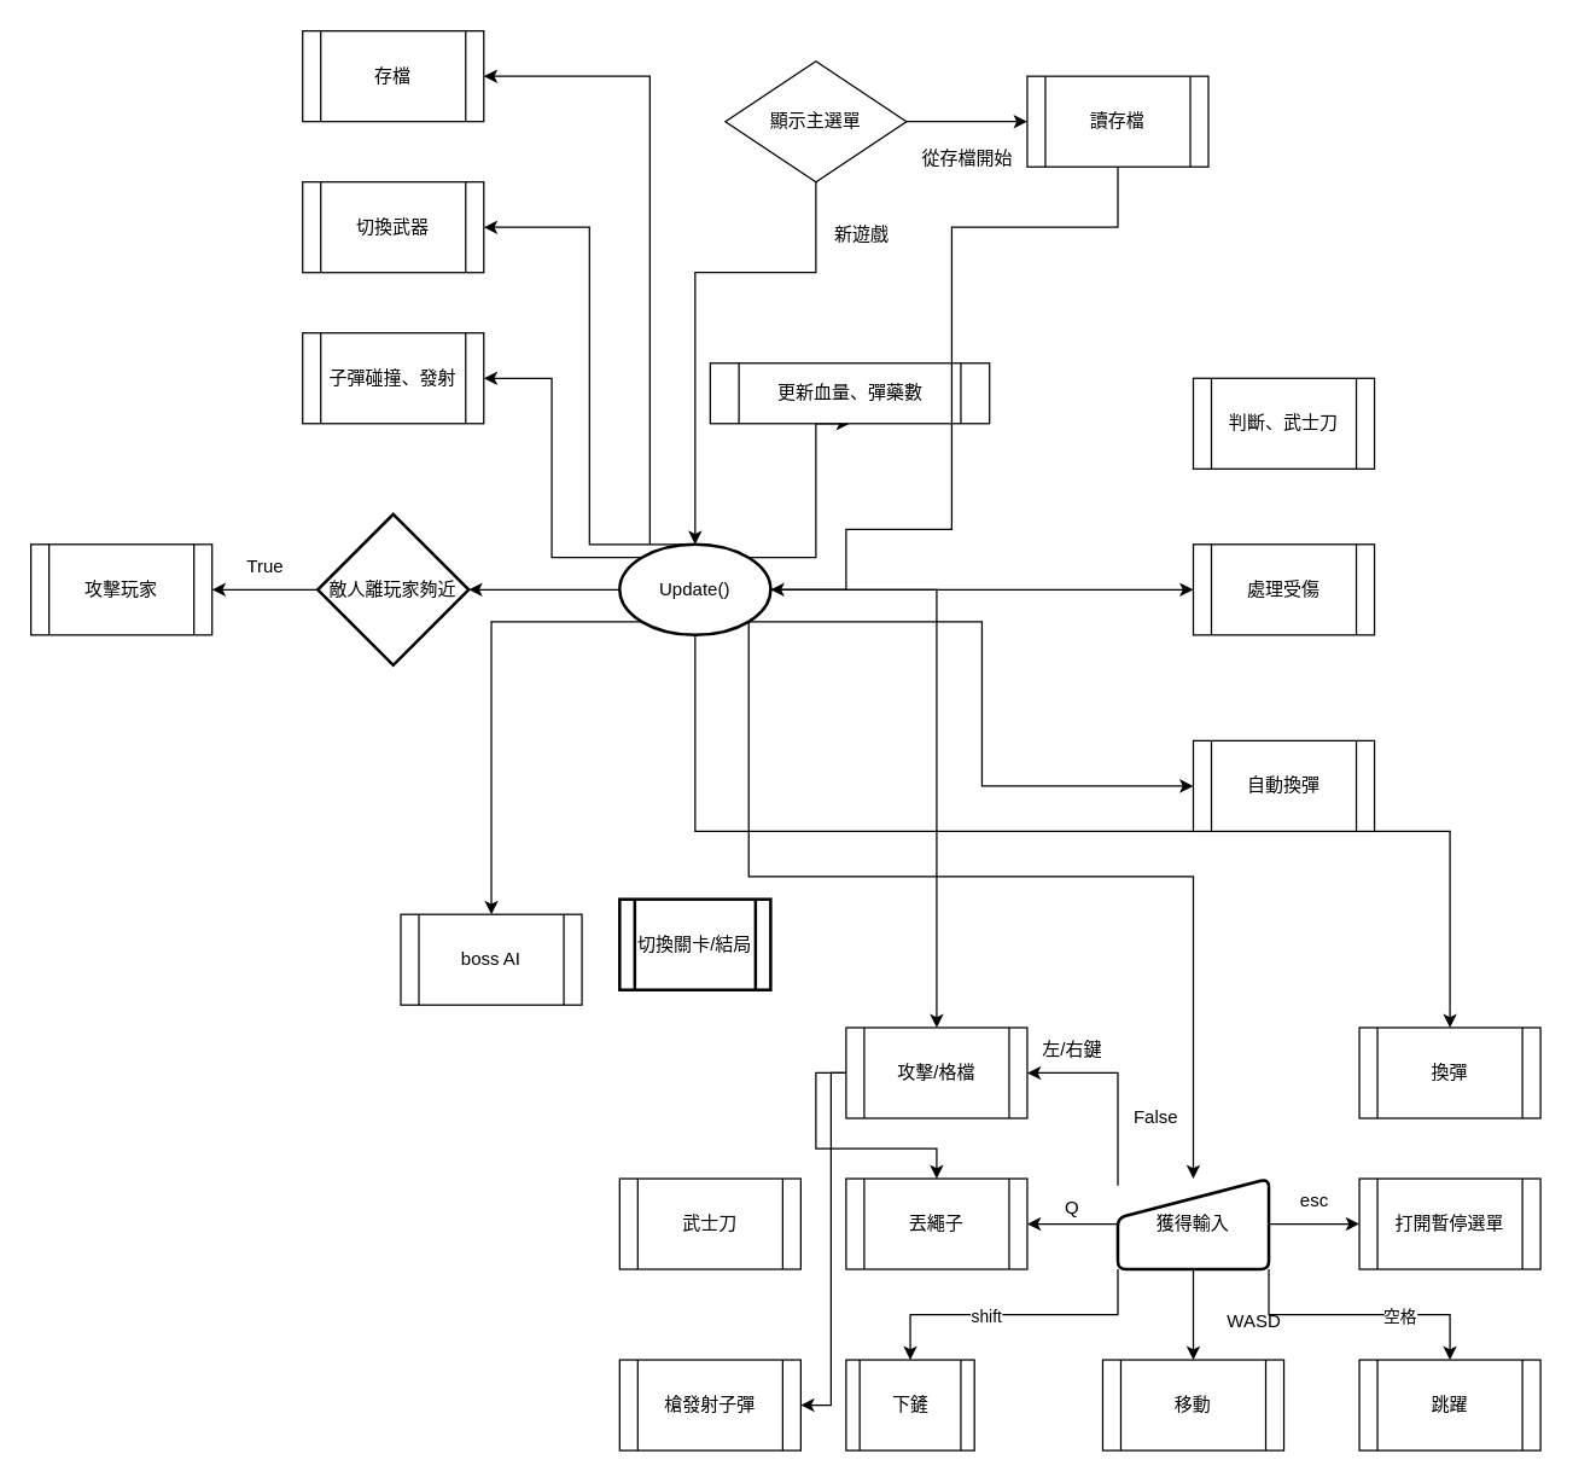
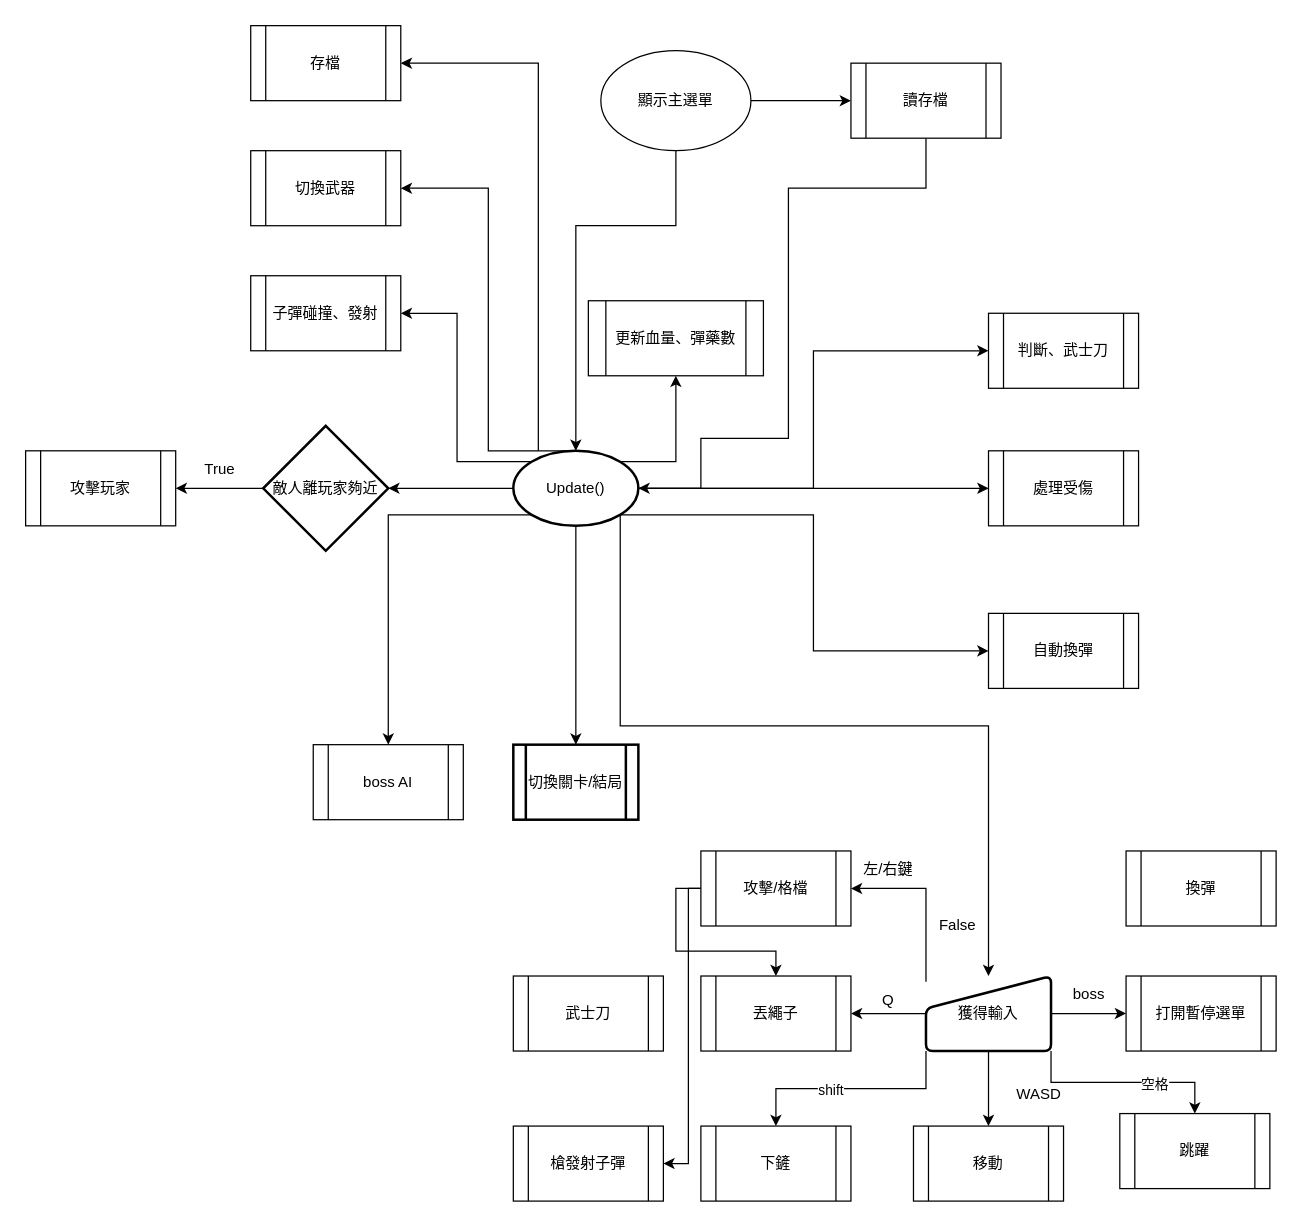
  <mxCell id="0" />
  <mxCell id="1" parent="0" />
  <mxCell id="2" style="edgeStyle=orthogonalEdgeStyle;rounded=0;orthogonalLoop=1;jettySize=auto;html=1;" parent="1" source="13" target="39" edge="1"><mxGeometry relative="1" as="geometry"><mxPoint x="740" y="390" as="targetPoint" /></mxGeometry></mxCell>
  <mxCell id="3" style="edgeStyle=orthogonalEdgeStyle;rounded=0;orthogonalLoop=1;jettySize=auto;html=1;entryX=0.5;entryY=0;entryDx=0;entryDy=0;exitX=0.855;exitY=0.855;exitDx=0;exitDy=0;exitPerimeter=0;" parent="1" source="13" target="22" edge="1"><mxGeometry relative="1" as="geometry"><Array as="points"><mxPoint x="496" y="580" /><mxPoint x="790" y="580" /></Array></mxGeometry></mxCell>
  <mxCell id="4" style="edgeStyle=orthogonalEdgeStyle;rounded=0;orthogonalLoop=1;jettySize=auto;html=1;exitX=0;exitY=0.5;exitDx=0;exitDy=0;exitPerimeter=0;" parent="1" source="13" target="42" edge="1"><mxGeometry relative="1" as="geometry"><mxPoint x="317" y="390" as="targetPoint" /></mxGeometry></mxCell>
  <mxCell id="5" style="edgeStyle=orthogonalEdgeStyle;rounded=0;orthogonalLoop=1;jettySize=auto;html=1;exitX=0.145;exitY=0.855;exitDx=0;exitDy=0;exitPerimeter=0;" parent="1" source="13" target="44" edge="1"><mxGeometry relative="1" as="geometry"><mxPoint x="310" y="535" as="targetPoint" /></mxGeometry></mxCell>
  <mxCell id="6" style="edgeStyle=orthogonalEdgeStyle;rounded=0;orthogonalLoop=1;jettySize=auto;html=1;exitX=0.855;exitY=0.145;exitDx=0;exitDy=0;exitPerimeter=0;entryX=0.5;entryY=1;entryDx=0;entryDy=0;" parent="1" source="13" target="45" edge="1"><mxGeometry relative="1" as="geometry"><Array as="points"><mxPoint x="540" y="369" /></Array></mxGeometry></mxCell>
  <mxCell id="7" style="edgeStyle=orthogonalEdgeStyle;rounded=0;orthogonalLoop=1;jettySize=auto;html=1;exitX=0.145;exitY=0.145;exitDx=0;exitDy=0;exitPerimeter=0;entryX=1;entryY=0.5;entryDx=0;entryDy=0;" parent="1" source="13" target="46" edge="1"><mxGeometry relative="1" as="geometry" /></mxCell>
- <mxCell id="8" style="edgeStyle=orthogonalEdgeStyle;rounded=0;orthogonalLoop=1;jettySize=auto;html=1;exitX=1;exitY=0.5;exitDx=0;exitDy=0;exitPerimeter=0;" parent="1" source="13" target="34" edge="1"><mxGeometry relative="1" as="geometry" /></mxCell>
+ <mxCell id="8" style="edgeStyle=orthogonalEdgeStyle;rounded=0;orthogonalLoop=1;jettySize=auto;html=1;exitX=1;exitY=0.5;exitDx=0;exitDy=0;exitPerimeter=0;entryX=0;entryY=0.5;entryDx=0;entryDy=0;" parent="1" source="13" target="14" edge="1"><mxGeometry relative="1" as="geometry" /></mxCell>
  <mxCell id="9" style="edgeStyle=orthogonalEdgeStyle;rounded=0;orthogonalLoop=1;jettySize=auto;html=1;exitX=0.855;exitY=0.855;exitDx=0;exitDy=0;exitPerimeter=0;entryX=0;entryY=0.5;entryDx=0;entryDy=0;" parent="1" source="13" target="49" edge="1"><mxGeometry relative="1" as="geometry" /></mxCell>
- <mxCell id="10" style="edgeStyle=orthogonalEdgeStyle;rounded=0;orthogonalLoop=1;jettySize=auto;html=1;exitX=0.5;exitY=1;exitDx=0;exitDy=0;exitPerimeter=0;" parent="1" source="13" target="37" edge="1"><mxGeometry relative="1" as="geometry" /></mxCell>
+ <mxCell id="10" style="edgeStyle=orthogonalEdgeStyle;rounded=0;orthogonalLoop=1;jettySize=auto;html=1;exitX=0.5;exitY=1;exitDx=0;exitDy=0;exitPerimeter=0;entryX=0.5;entryY=0;entryDx=0;entryDy=0;" parent="1" source="13" target="27" edge="1"><mxGeometry relative="1" as="geometry" /></mxCell>
  <mxCell id="11" style="edgeStyle=orthogonalEdgeStyle;rounded=0;orthogonalLoop=1;jettySize=auto;html=1;exitX=0.5;exitY=0;exitDx=0;exitDy=0;exitPerimeter=0;entryX=1;entryY=0.5;entryDx=0;entryDy=0;" parent="1" source="13" target="50" edge="1"><mxGeometry relative="1" as="geometry"><Array as="points"><mxPoint x="390" y="360" /><mxPoint x="390" y="150" /></Array></mxGeometry></mxCell>
  <mxCell id="12" style="edgeStyle=orthogonalEdgeStyle;rounded=0;orthogonalLoop=1;jettySize=auto;html=1;entryX=1;entryY=0.5;entryDx=0;entryDy=0;" parent="1" source="13" target="58" edge="1"><mxGeometry relative="1" as="geometry"><Array as="points"><mxPoint x="430" y="50" /></Array></mxGeometry></mxCell>
  <mxCell id="13" value="Update()" style="strokeWidth=2;html=1;shape=mxgraph.flowchart.start_1;whiteSpace=wrap;" parent="1" vertex="1"><mxGeometry x="410" y="360" width="100" height="60" as="geometry" /></mxCell>
  <mxCell id="14" value="判斷、武士刀" style="shape=process;whiteSpace=wrap;html=1;backgroundOutline=1;fontFamily=Helvetica;fontSize=12;fontColor=default;align=center;strokeColor=default;fillColor=default;" parent="1" vertex="1"><mxGeometry x="790" y="250" width="120" height="60" as="geometry" /></mxCell>
  <mxCell id="15" value="" style="edgeStyle=orthogonalEdgeStyle;rounded=0;orthogonalLoop=1;jettySize=auto;html=1;exitX=1;exitY=0.5;exitDx=0;exitDy=0;" parent="1" source="22" target="38" edge="1"><mxGeometry relative="1" as="geometry"><mxPoint x="900" y="810" as="targetPoint" /></mxGeometry></mxCell>
  <mxCell id="16" style="edgeStyle=orthogonalEdgeStyle;rounded=0;orthogonalLoop=1;jettySize=auto;html=1;exitX=0.5;exitY=1;exitDx=0;exitDy=0;" parent="1" source="22" edge="1"><mxGeometry relative="1" as="geometry"><mxPoint x="790" y="900" as="targetPoint" /></mxGeometry></mxCell>
  <mxCell id="17" style="edgeStyle=orthogonalEdgeStyle;rounded=0;orthogonalLoop=1;jettySize=auto;html=1;exitX=0;exitY=1;exitDx=0;exitDy=0;" parent="1" source="22" target="28" edge="1"><mxGeometry relative="1" as="geometry"><mxPoint x="620" y="900" as="targetPoint" /></mxGeometry></mxCell>
  <mxCell id="18" value="shift" style="edgeLabel;html=1;align=center;verticalAlign=middle;resizable=0;points=[];" parent="17" vertex="1" connectable="0"><mxGeometry x="0.192" y="1" relative="1" as="geometry"><mxPoint as="offset" /></mxGeometry></mxCell>
  <mxCell id="19" style="edgeStyle=orthogonalEdgeStyle;rounded=0;orthogonalLoop=1;jettySize=auto;html=1;exitX=0;exitY=0.5;exitDx=0;exitDy=0;entryX=1;entryY=0.5;entryDx=0;entryDy=0;" parent="1" source="22" target="29" edge="1"><mxGeometry relative="1" as="geometry" /></mxCell>
  <mxCell id="20" style="edgeStyle=orthogonalEdgeStyle;rounded=0;orthogonalLoop=1;jettySize=auto;html=1;exitX=1;exitY=1;exitDx=0;exitDy=0;" parent="1" source="22" target="36" edge="1"><mxGeometry relative="1" as="geometry" /></mxCell>
  <mxCell id="21" value="空格" style="edgeLabel;html=1;align=center;verticalAlign=middle;resizable=0;points=[];" parent="20" vertex="1" connectable="0"><mxGeometry x="0.294" y="-1" relative="1" as="geometry"><mxPoint as="offset" /></mxGeometry></mxCell>
  <mxCell id="22" value="獲得輸入" style="html=1;strokeWidth=2;shape=manualInput;whiteSpace=wrap;rounded=1;size=26;arcSize=11;" parent="1" vertex="1"><mxGeometry x="740" y="780" width="100" height="60" as="geometry" /></mxCell>
- <mxCell id="23" value="esc" style="text;html=1;resizable=0;autosize=1;align=center;verticalAlign=middle;points=[];fillColor=none;strokeColor=none;rounded=0;" parent="1" vertex="1"><mxGeometry x="850" y="780" width="40" height="30" as="geometry" /></mxCell>
+ <mxCell id="23" value="boss" style="text;html=1;resizable=0;autosize=1;align=center;verticalAlign=middle;points=[];fillColor=none;strokeColor=none;rounded=0;" parent="1" vertex="1"><mxGeometry x="850" y="780" width="40" height="30" as="geometry" /></mxCell>
  <mxCell id="24" value="移動" style="shape=process;whiteSpace=wrap;html=1;backgroundOutline=1;fontFamily=Helvetica;fontSize=12;fontColor=default;align=center;strokeColor=default;fillColor=default;" parent="1" vertex="1"><mxGeometry x="730" y="900" width="120" height="60" as="geometry" /></mxCell>
  <mxCell id="25" value="WASD" style="text;html=1;resizable=0;autosize=1;align=center;verticalAlign=middle;points=[];fillColor=none;strokeColor=none;rounded=0;" parent="1" vertex="1"><mxGeometry x="800" y="859.5" width="60" height="30" as="geometry" /></mxCell>
  <mxCell id="26" value="False" style="text;html=1;resizable=0;autosize=1;align=center;verticalAlign=middle;points=[];fillColor=none;strokeColor=none;rounded=0;" parent="1" vertex="1"><mxGeometry x="740" y="724.5" width="50" height="30" as="geometry" /></mxCell>
  <mxCell id="27" value="切換關卡/結局" style="shape=process;whiteSpace=wrap;html=1;backgroundOutline=1;fontFamily=Helvetica;fontSize=12;fontColor=default;align=center;strokeColor=default;strokeWidth=2;fillColor=default;" parent="1" vertex="1"><mxGeometry x="410" y="595" width="100" height="60" as="geometry" /></mxCell>
- <mxCell id="28" value="下鏟" style="shape=process;whiteSpace=wrap;html=1;backgroundOutline=1;" parent="1" vertex="1"><mxGeometry x="560" y="900" width="85" height="60" as="geometry" /></mxCell>
+ <mxCell id="28" value="下鏟" style="shape=process;whiteSpace=wrap;html=1;backgroundOutline=1;" parent="1" vertex="1"><mxGeometry x="560" y="900" width="120" height="60" as="geometry" /></mxCell>
  <mxCell id="29" value="丟繩子" style="shape=process;whiteSpace=wrap;html=1;backgroundOutline=1;" parent="1" vertex="1"><mxGeometry x="560" y="780" width="120" height="60" as="geometry" /></mxCell>
  <mxCell id="30" style="edgeStyle=orthogonalEdgeStyle;rounded=0;orthogonalLoop=1;jettySize=auto;html=1;exitX=1;exitY=0;exitDx=0;exitDy=0;entryX=1;entryY=0.5;entryDx=0;entryDy=0;" parent="1" source="31" target="34" edge="1"><mxGeometry relative="1" as="geometry" /></mxCell>
  <mxCell id="31" value="Q" style="text;html=1;strokeColor=none;fillColor=none;align=center;verticalAlign=middle;whiteSpace=wrap;rounded=0;" parent="1" vertex="1"><mxGeometry x="680" y="784.5" width="60" height="30" as="geometry" /></mxCell>
  <mxCell id="32" style="edgeStyle=orthogonalEdgeStyle;rounded=0;orthogonalLoop=1;jettySize=auto;html=1;exitX=0;exitY=0.5;exitDx=0;exitDy=0;" parent="1" source="34" target="29" edge="1"><mxGeometry relative="1" as="geometry" /></mxCell>
  <mxCell id="33" style="edgeStyle=orthogonalEdgeStyle;rounded=0;orthogonalLoop=1;jettySize=auto;html=1;exitX=0;exitY=0.5;exitDx=0;exitDy=0;entryX=1;entryY=0.5;entryDx=0;entryDy=0;" parent="1" source="34" target="48" edge="1"><mxGeometry relative="1" as="geometry"><Array as="points"><mxPoint x="550" y="710" /><mxPoint x="550" y="930" /></Array></mxGeometry></mxCell>
  <mxCell id="34" value="攻擊/格檔" style="shape=process;whiteSpace=wrap;html=1;backgroundOutline=1;" parent="1" vertex="1"><mxGeometry x="560" y="680" width="120" height="60" as="geometry" /></mxCell>
  <mxCell id="35" value="左/右鍵" style="text;html=1;strokeColor=none;fillColor=none;align=center;verticalAlign=middle;whiteSpace=wrap;rounded=0;" parent="1" vertex="1"><mxGeometry x="680" y="680" width="60" height="30" as="geometry" /></mxCell>
- <mxCell id="36" value="跳躍" style="shape=process;whiteSpace=wrap;html=1;backgroundOutline=1;fontFamily=Helvetica;fontSize=12;fontColor=default;align=center;strokeColor=default;fillColor=default;" parent="1" vertex="1"><mxGeometry x="900" y="900" width="120" height="60" as="geometry" /></mxCell>
+ <mxCell id="36" value="跳躍" style="shape=process;whiteSpace=wrap;html=1;backgroundOutline=1;fontFamily=Helvetica;fontSize=12;fontColor=default;align=center;strokeColor=default;fillColor=default;" parent="1" vertex="1"><mxGeometry x="895" y="890" width="120" height="60" as="geometry" /></mxCell>
  <mxCell id="37" value="換彈" style="shape=process;whiteSpace=wrap;html=1;backgroundOutline=1;" parent="1" vertex="1"><mxGeometry x="900" y="680" width="120" height="60" as="geometry" /></mxCell>
  <mxCell id="38" value="打開暫停選單" style="shape=process;whiteSpace=wrap;html=1;backgroundOutline=1;" parent="1" vertex="1"><mxGeometry x="900" y="780" width="120" height="60" as="geometry" /></mxCell>
  <mxCell id="39" value="處理受傷" style="shape=process;whiteSpace=wrap;html=1;backgroundOutline=1;" parent="1" vertex="1"><mxGeometry x="790" y="360" width="120" height="60" as="geometry" /></mxCell>
  <mxCell id="40" value="攻擊玩家" style="shape=process;whiteSpace=wrap;html=1;backgroundOutline=1;" parent="1" vertex="1"><mxGeometry x="20" y="360" width="120" height="60" as="geometry" /></mxCell>
  <mxCell id="41" style="edgeStyle=orthogonalEdgeStyle;rounded=0;orthogonalLoop=1;jettySize=auto;html=1;exitX=0;exitY=0.5;exitDx=0;exitDy=0;exitPerimeter=0;entryX=1;entryY=0.5;entryDx=0;entryDy=0;" parent="1" source="42" target="40" edge="1"><mxGeometry relative="1" as="geometry" /></mxCell>
  <mxCell id="42" value="敵人離玩家夠近" style="strokeWidth=2;html=1;shape=mxgraph.flowchart.decision;whiteSpace=wrap;" parent="1" vertex="1"><mxGeometry x="210" y="340" width="100" height="100" as="geometry" /></mxCell>
  <mxCell id="43" value="True" style="text;html=1;resizable=0;autosize=1;align=center;verticalAlign=middle;points=[];fillColor=none;strokeColor=none;rounded=0;" parent="1" vertex="1"><mxGeometry x="150" y="360" width="50" height="30" as="geometry" /></mxCell>
- <mxCell id="44" value="boss AI" style="shape=process;whiteSpace=wrap;html=1;backgroundOutline=1;" parent="1" vertex="1"><mxGeometry x="265" y="605" width="120" height="60" as="geometry" /></mxCell>
- <mxCell id="45" value="更新血量、彈藥數" style="shape=process;whiteSpace=wrap;html=1;backgroundOutline=1;" parent="1" vertex="1"><mxGeometry x="470" y="240" width="185" height="40" as="geometry" /></mxCell>
+ <mxCell id="44" value="boss AI" style="shape=process;whiteSpace=wrap;html=1;backgroundOutline=1;" parent="1" vertex="1"><mxGeometry x="250" y="595" width="120" height="60" as="geometry" /></mxCell>
+ <mxCell id="45" value="更新血量、彈藥數" style="shape=process;whiteSpace=wrap;html=1;backgroundOutline=1;" parent="1" vertex="1"><mxGeometry x="470" y="240" width="140" height="60" as="geometry" /></mxCell>
  <mxCell id="46" value="子彈碰撞、發射" style="shape=process;whiteSpace=wrap;html=1;backgroundOutline=1;" parent="1" vertex="1"><mxGeometry x="200" y="220" width="120" height="60" as="geometry" /></mxCell>
  <mxCell id="47" value="武士刀" style="shape=process;whiteSpace=wrap;html=1;backgroundOutline=1;" parent="1" vertex="1"><mxGeometry x="410" y="780" width="120" height="60" as="geometry" /></mxCell>
  <mxCell id="48" value="槍發射子彈" style="shape=process;whiteSpace=wrap;html=1;backgroundOutline=1;" parent="1" vertex="1"><mxGeometry x="410" y="900" width="120" height="60" as="geometry" /></mxCell>
  <mxCell id="49" value="自動換彈" style="shape=process;whiteSpace=wrap;html=1;backgroundOutline=1;" parent="1" vertex="1"><mxGeometry x="790" y="490" width="120" height="60" as="geometry" /></mxCell>
  <mxCell id="50" value="切換武器" style="shape=process;whiteSpace=wrap;html=1;backgroundOutline=1;" parent="1" vertex="1"><mxGeometry x="200" y="120" width="120" height="60" as="geometry" /></mxCell>
  <mxCell id="51" style="edgeStyle=orthogonalEdgeStyle;rounded=0;orthogonalLoop=1;jettySize=auto;html=1;" parent="1" source="53" target="13" edge="1"><mxGeometry relative="1" as="geometry"><Array as="points"><mxPoint x="540" y="180" /><mxPoint x="460" y="180" /></Array></mxGeometry></mxCell>
  <mxCell id="52" style="edgeStyle=orthogonalEdgeStyle;rounded=0;orthogonalLoop=1;jettySize=auto;html=1;exitX=1;exitY=0.5;exitDx=0;exitDy=0;entryX=0;entryY=0.5;entryDx=0;entryDy=0;" parent="1" source="53" target="56" edge="1"><mxGeometry relative="1" as="geometry" /></mxCell>
- <mxCell id="53" value="顯示主選單" style="rhombus;whiteSpace=wrap;html=1;" parent="1" vertex="1"><mxGeometry x="480" y="40" width="120" height="80" as="geometry" /></mxCell>
- <mxCell id="54" value="新遊戲" style="text;html=1;resizable=0;autosize=1;align=center;verticalAlign=middle;points=[];fillColor=none;strokeColor=none;rounded=0;" parent="1" vertex="1"><mxGeometry x="540" y="140" width="60" height="30" as="geometry" /></mxCell>
+ <mxCell id="53" value="顯示主選單" style="ellipse;whiteSpace=wrap;html=1;" parent="1" vertex="1"><mxGeometry x="480" y="40" width="120" height="80" as="geometry" /></mxCell>
  <mxCell id="55" style="edgeStyle=orthogonalEdgeStyle;rounded=0;orthogonalLoop=1;jettySize=auto;html=1;exitX=0.5;exitY=1;exitDx=0;exitDy=0;entryX=1;entryY=0.5;entryDx=0;entryDy=0;entryPerimeter=0;" parent="1" source="56" target="13" edge="1"><mxGeometry relative="1" as="geometry"><Array as="points"><mxPoint x="740" y="150" /><mxPoint x="630" y="150" /><mxPoint x="630" y="350" /><mxPoint x="560" y="350" /><mxPoint x="560" y="390" /></Array></mxGeometry></mxCell>
  <mxCell id="56" value="讀存檔" style="shape=process;whiteSpace=wrap;html=1;backgroundOutline=1;" parent="1" vertex="1"><mxGeometry x="680" y="50" width="120" height="60" as="geometry" /></mxCell>
- <mxCell id="57" value="從存檔開始" style="text;html=1;resizable=0;autosize=1;align=center;verticalAlign=middle;points=[];fillColor=none;strokeColor=none;rounded=0;" parent="1" vertex="1"><mxGeometry x="600" y="90" width="80" height="30" as="geometry" /></mxCell>
  <mxCell id="58" value="存檔" style="shape=process;whiteSpace=wrap;html=1;backgroundOutline=1;" parent="1" vertex="1"><mxGeometry x="200" y="20" width="120" height="60" as="geometry" /></mxCell>
